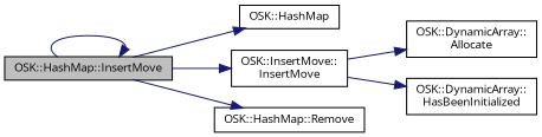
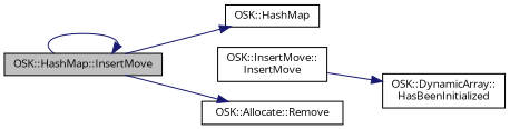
  digraph {
    fontname="Open Sans"
    rankdir=LR
    node [color=black fillcolor=white fontname="Open Sans" fontsize=10 shape=record style=filled]
    edge [color=midnightblue fontname="Open Sans" fontsize=10 labelfontname=Helvetica labelfontsize=10 style=solid]
    n1 [fillcolor=grey75 fontcolor=black height=0.2 label="OSK::HashMap::InsertMove" width=0.4]
    n2 [height=0.2 label="OSK::HashMap" width=0.4]
    n3 [height=0.2 label="OSK::InsertMove::\lInsertMove" width=0.4]
-   n4 [height=0.2 label="OSK::HashMap::Remove" width=0.4]
-   n5 [height=0.2 label="OSK::DynamicArray::\lAllocate" width=0.4]
+   n4 [height=0.2 label="OSK::Allocate::Remove" width=0.4]
    n6 [height=0.2 label="OSK::DynamicArray::\lHasBeenInitialized" width=0.4]
    n1 -> n1
    n1 -> n2
-   n1 -> n3
    n1 -> n4
-   n3 -> n5
    n3 -> n6
  }
